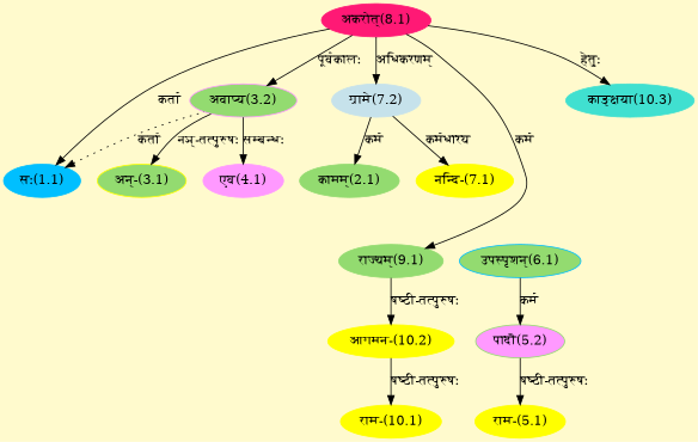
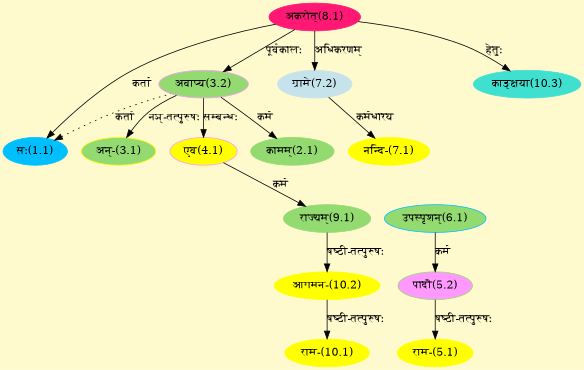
  digraph {
    bgcolor=lemonchiffon1
    compound=true
    rankdir=BT
    node [color="#FFFF00" style=filled]
    edge [dir=back]
    n1 [color="#00BFFF" label="सः(1.1)"]
    n2 [color="#FF1975" label="अकरोत्(8.1)"]
    n3 [color="#FF99FF" fillcolor="#93DB70" label="अवाप्य(3.2)"]
    n4 [color="#93DB70" label="कामम्(2.1)"]
    n5 [fillcolor="#93DB70" label="अन्-(3.1)"]
-   n6 [color="#FF99FF" label="एव(4.1)"]
+   n6 [color="#FF99FF" label="एव(4.1)" fillcolor="#FFFF00"]
    n7 [label="राम-(5.1)"]
    n8 [color="#93DB70" fillcolor="#FF99FF" label="पादौ(5.2)"]
    n9 [color="#00BFFF" fillcolor="#93DB70" label="उपस्पृशन्(6.1)"]
    n10 [label="नन्दि-(7.1)"]
    n11 [color="#C6E2EB" label="ग्रामे(7.2)"]
    n12 [color="#93DB70" label="राज्यम्(9.1)"]
    n13 [label="राम-(10.1)"]
    n14 [label="आगमन-(10.2)"]
    n15 [color="#40E0D0" label="काङ्क्षया(10.3)"]
    n1 -> n2 [label="कर्ता"]
    n1 -> n3 [label="कर्ता" style=dotted]
    n3 -> n2 [label="पूर्वकालः"]
-   n4 -> n11 [label="कर्म"]
+   n4 -> n3 [label="कर्म"]
    n5 -> n3 [label="नञ्-तत्पुरुषः"]
    n6 -> n3 [label="सम्बन्धः"]
    n7 -> n8 [label="षष्ठी-तत्पुरुषः"]
    n8 -> n9 [label="कर्म"]
    n10 -> n11 [label="कर्मधारय"]
    n11 -> n2 [label="अधिकरणम्"]
-   n12 -> n2 [label="कर्म"]
+   n12 -> n6 [label="कर्म"]
    n13 -> n14 [label="षष्ठी-तत्पुरुषः"]
    n14 -> n12 [label="षष्ठी-तत्पुरुषः"]
    n15 -> n2 [label="हेतुः"]
  }
